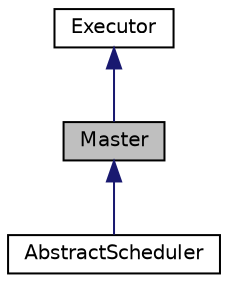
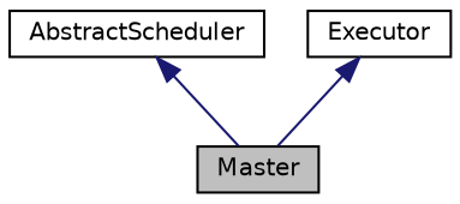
  digraph {
    node [color=black fillcolor=white fontname=Helvetica fontsize=10 shape=record style=filled]
    edge [color=midnightblue dir=back fontname=Helvetica fontsize=10 labelfontname=Helvetica labelfontsize=10 style=solid]
    n1 [fillcolor=grey75 fontcolor=black height=0.2 label=Master width=0.4]
    n2 [height=0.2 label=AbstractScheduler width=0.4]
    n3 [height=0.2 label=Executor width=0.4]
-   n1 -> n2
+   n2 -> n1
    n3 -> n1
  }
